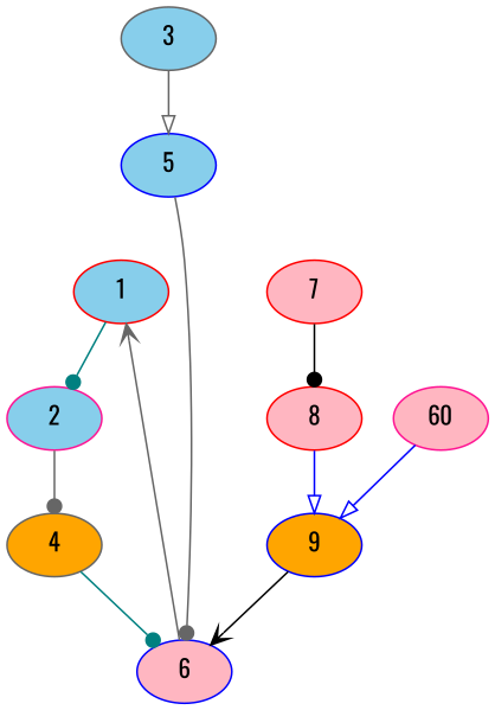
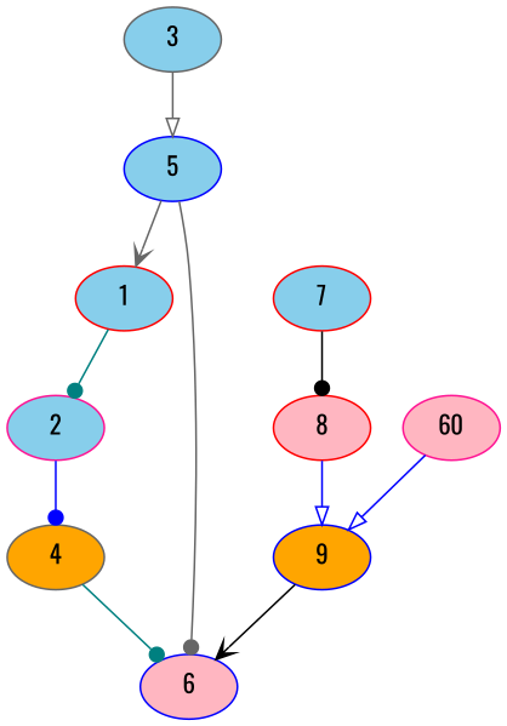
  digraph {
    fontname=Oswald
    node [color=red fillcolor=skyblue fontname=Oswald style=filled]
    edge [arrowhead=dot color=blue fontname=Oswald]
    1
    2 [color=deeppink]
    4 [color=gray40 fillcolor=orange]
    3 [color=gray40]
    5 [color=blue]
    6 [color=blue fillcolor=lightpink]
-   7 [fillcolor=lightpink]
+   7
    8 [fillcolor=lightpink]
    9 [color=blue fillcolor=orange]
    n10 [color=deeppink fillcolor=lightpink label=60]
    1 -> 2 [color=teal]
-   2 -> 4 [color=gray40]
+   2 -> 4
    4 -> 6 [color=teal]
    3 -> 5 [arrowhead=onormal color=gray40]
    5 -> 6 [color=gray40]
-   6 -> 1 [arrowhead=vee color=gray40]
+   5 -> 1 [arrowhead=vee color=gray40]
    7 -> 8 [color=black]
    8 -> 9 [arrowhead=onormal]
    9 -> 6 [arrowhead=vee color=black]
    n10 -> 9 [arrowhead=onormal]
  }
